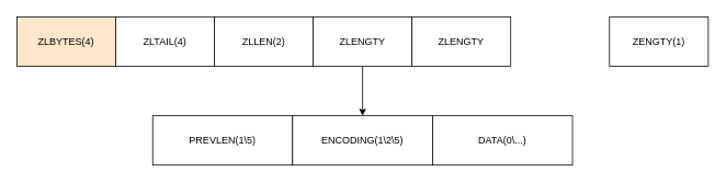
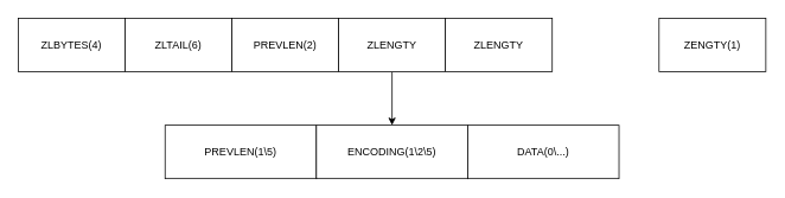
  <mxCell id="0" />
  <mxCell id="1" parent="0" />
- <mxCell id="2" value="ZLBYTES(4)" style="rounded=0;whiteSpace=wrap;html=1;fillColor=#ffe6cc;" vertex="1" parent="1"><mxGeometry x="20" y="20" width="120" height="60" as="geometry" /></mxCell>
- <mxCell id="3" value="ZLTAIL(4)" style="rounded=0;whiteSpace=wrap;html=1;" vertex="1" parent="1"><mxGeometry x="140" y="20" width="120" height="60" as="geometry" /></mxCell>
- <mxCell id="4" value="ZLLEN(2)" style="rounded=0;whiteSpace=wrap;html=1;" vertex="1" parent="1"><mxGeometry x="260" y="20" width="120" height="60" as="geometry" /></mxCell>
+ <mxCell id="2" value="ZLBYTES(4)" style="rounded=0;whiteSpace=wrap;html=1;" vertex="1" parent="1"><mxGeometry x="20" y="20" width="120" height="60" as="geometry" /></mxCell>
+ <mxCell id="3" value="ZLTAIL(6)" style="rounded=0;whiteSpace=wrap;html=1;" vertex="1" parent="1"><mxGeometry x="140" y="20" width="120" height="60" as="geometry" /></mxCell>
+ <mxCell id="4" value="PREVLEN(2)" style="rounded=0;whiteSpace=wrap;html=1;" vertex="1" parent="1"><mxGeometry x="260" y="20" width="120" height="60" as="geometry" /></mxCell>
  <mxCell id="5" value="" style="edgeStyle=orthogonalEdgeStyle;rounded=0;orthogonalLoop=1;jettySize=auto;html=1;" edge="1" parent="1" source="6" target="10"><mxGeometry relative="1" as="geometry" /></mxCell>
  <mxCell id="6" value="ZLENGTY" style="rounded=0;whiteSpace=wrap;html=1;" vertex="1" parent="1"><mxGeometry x="380" y="20" width="120" height="60" as="geometry" /></mxCell>
  <mxCell id="7" value="ZLENGTY" style="rounded=0;whiteSpace=wrap;html=1;" vertex="1" parent="1"><mxGeometry x="500" y="20" width="120" height="60" as="geometry" /></mxCell>
  <mxCell id="8" value="ZENGTY(1)" style="rounded=0;whiteSpace=wrap;html=1;" vertex="1" parent="1"><mxGeometry x="740" y="20" width="120" height="60" as="geometry" /></mxCell>
  <mxCell id="9" value="PREVLEN(1\5)" style="rounded=0;whiteSpace=wrap;html=1;" vertex="1" parent="1"><mxGeometry x="185" y="140" width="170" height="60" as="geometry" /></mxCell>
  <mxCell id="10" value="ENCODING(1\2\5)" style="rounded=0;whiteSpace=wrap;html=1;" vertex="1" parent="1"><mxGeometry x="355" y="140" width="170" height="60" as="geometry" /></mxCell>
  <mxCell id="11" value="DATA(0\...)" style="rounded=0;whiteSpace=wrap;html=1;" vertex="1" parent="1"><mxGeometry x="525" y="140" width="170" height="60" as="geometry" /></mxCell>
